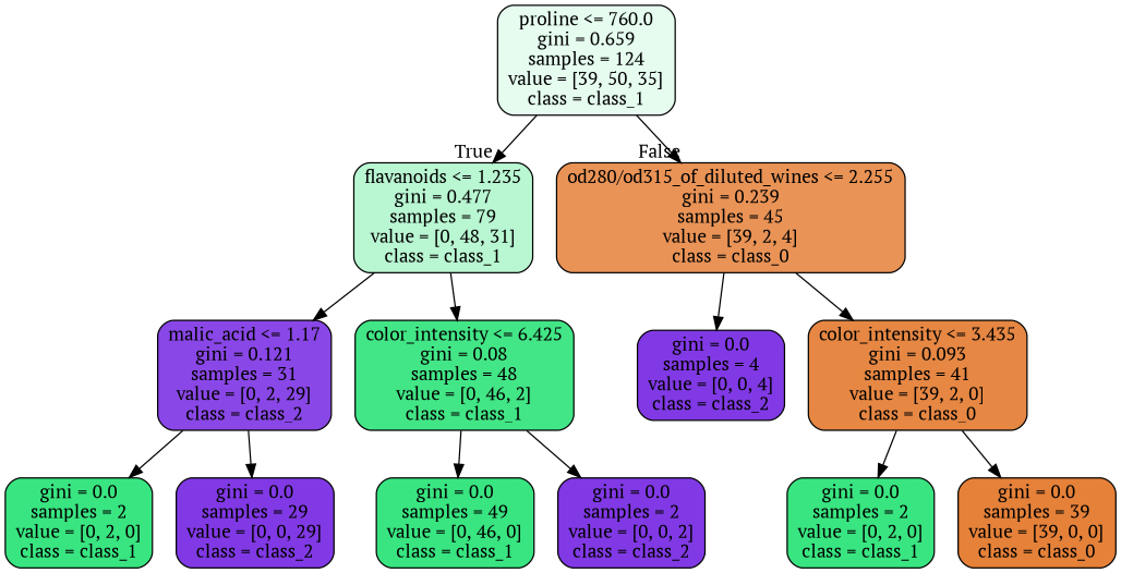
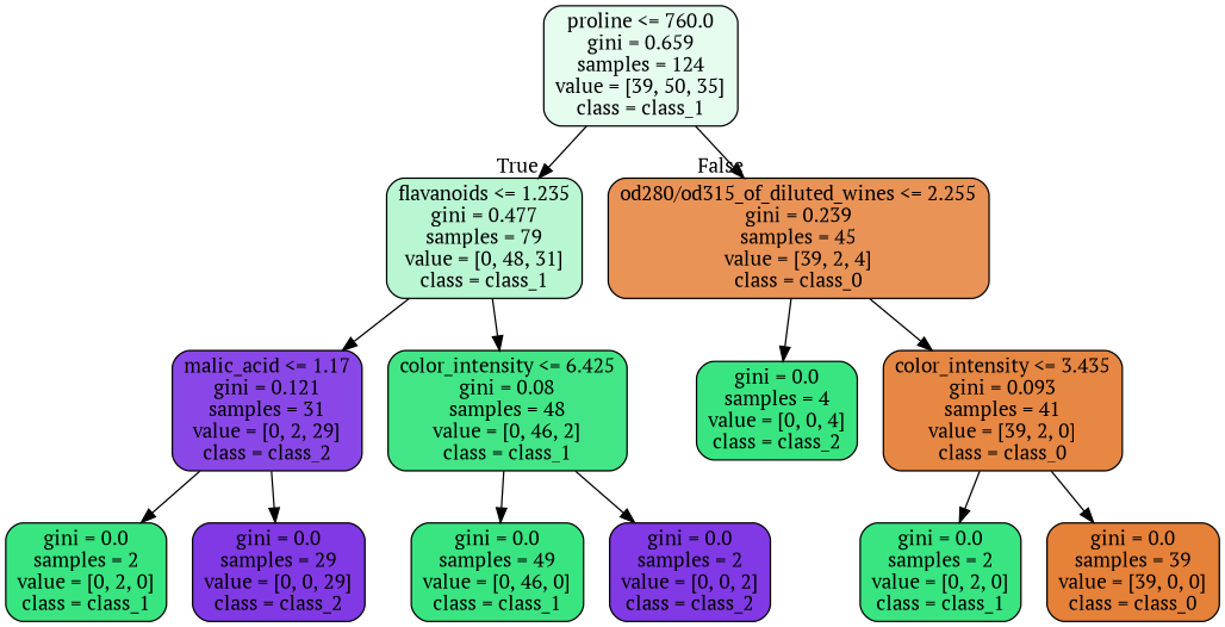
  digraph {
    fontname="PT Serif"
    node [color=black fillcolor="#8139e5" fontname="PT Serif" shape=box style="filled, rounded"]
    edge [fontname="PT Serif"]
    n1 [fillcolor="#e5fcef" label="proline <= 760.0\ngini = 0.659\nsamples = 124\nvalue = [39, 50, 35]\nclass = class_1"]
    n2 [fillcolor="#b9f6d2" label="flavanoids <= 1.235\ngini = 0.477\nsamples = 79\nvalue = [0, 48, 31]\nclass = class_1"]
    n3 [fillcolor="#e99356" label="od280/od315_of_diluted_wines <= 2.255\ngini = 0.239\nsamples = 45\nvalue = [39, 2, 4]\nclass = class_0"]
    n4 [fillcolor="#8a47e7" label="malic_acid <= 1.17\ngini = 0.121\nsamples = 31\nvalue = [0, 2, 29]\nclass = class_2"]
    n5 [fillcolor="#42e686" label="color_intensity <= 6.425\ngini = 0.08\nsamples = 48\nvalue = [0, 46, 2]\nclass = class_1"]
-   n6 [label="gini = 0.0\nsamples = 4\nvalue = [0, 0, 4]\nclass = class_2"]
+   n6 [fillcolor="#39e581" label="gini = 0.0\nsamples = 4\nvalue = [0, 0, 4]\nclass = class_2"]
    n7 [fillcolor="#e68743" label="color_intensity <= 3.435\ngini = 0.093\nsamples = 41\nvalue = [39, 2, 0]\nclass = class_0"]
    n8 [fillcolor="#39e581" label="gini = 0.0\nsamples = 2\nvalue = [0, 2, 0]\nclass = class_1"]
    n9 [label="gini = 0.0\nsamples = 29\nvalue = [0, 0, 29]\nclass = class_2"]
    n10 [fillcolor="#39e581" label="gini = 0.0\nsamples = 49\nvalue = [0, 46, 0]\nclass = class_1"]
    n11 [label="gini = 0.0\nsamples = 2\nvalue = [0, 0, 2]\nclass = class_2"]
    n12 [fillcolor="#39e581" label="gini = 0.0\nsamples = 2\nvalue = [0, 2, 0]\nclass = class_1"]
    n13 [fillcolor="#e58139" label="gini = 0.0\nsamples = 39\nvalue = [39, 0, 0]\nclass = class_0"]
    n1 -> n2 [headlabel=True labelangle=45 labeldistance=2.5]
    n1 -> n3 [headlabel=False labelangle=-45 labeldistance=2.5]
    n2 -> n4
    n2 -> n5
    n3 -> n6
    n3 -> n7
    n4 -> n8
    n4 -> n9
    n5 -> n10
    n5 -> n11
    n7 -> n12
    n7 -> n13
  }
